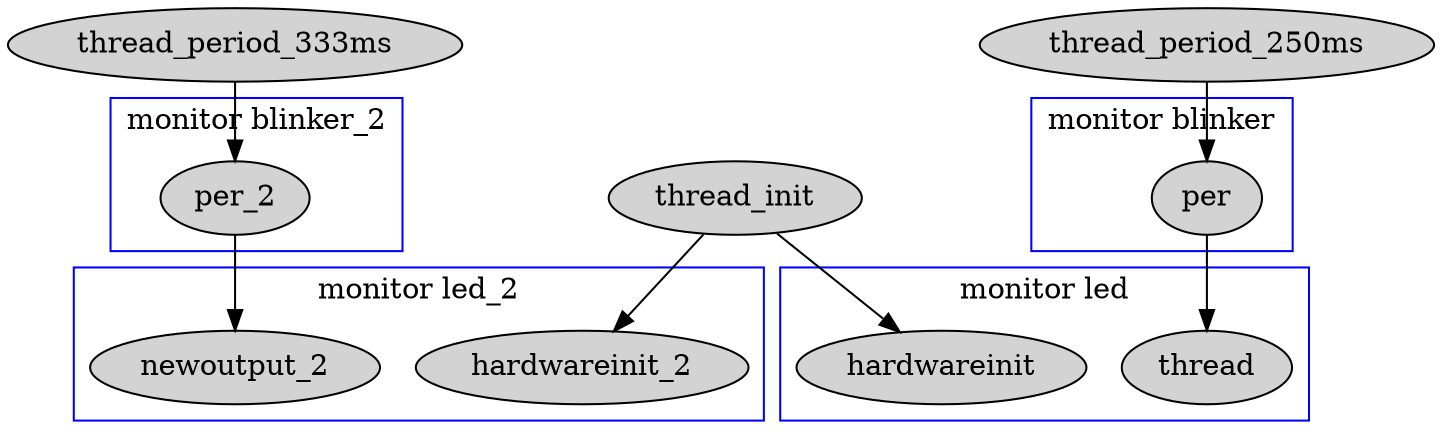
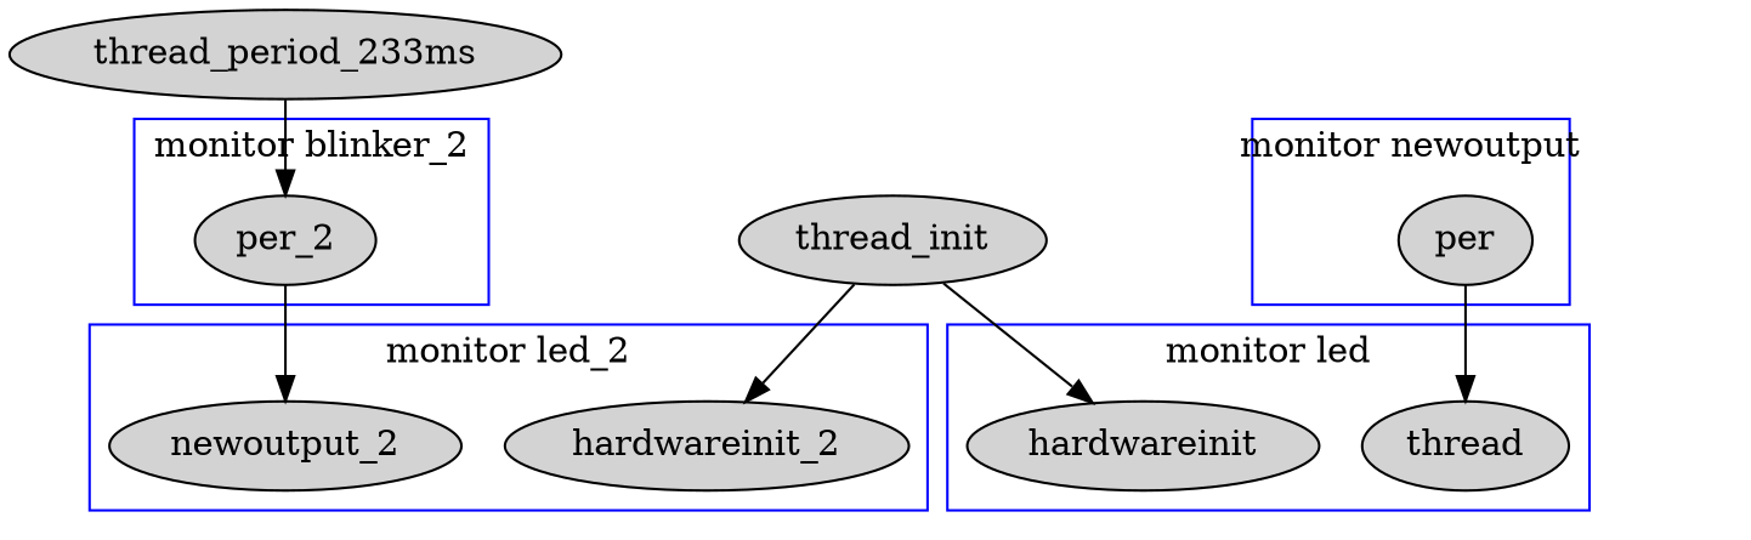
  digraph {
    node [style=filled]
    per
    per_2
    hardwareinit
    n4 [label=thread]
    hardwareinit_2
    newoutput_2
-   thread_period_250ms
-   thread_period_333ms
+   thread_period_333ms [label=thread_period_233ms]
    thread_init
    subgraph cluster_1 {
      color=blue
-     label="monitor blinker"
+     label="monitor newoutput"
      per
    }
    subgraph cluster_2 {
      color=blue
      label="monitor blinker_2"
      per_2
    }
    subgraph cluster_3 {
      color=blue
      label="monitor led"
      hardwareinit
      n4
    }
    subgraph cluster_4 {
      color=blue
      label="monitor led_2"
      hardwareinit_2
      newoutput_2
    }
    per -> n4
    per_2 -> newoutput_2
-   thread_period_250ms -> per
    thread_period_333ms -> per_2
    thread_init -> hardwareinit
    thread_init -> hardwareinit_2
  }
